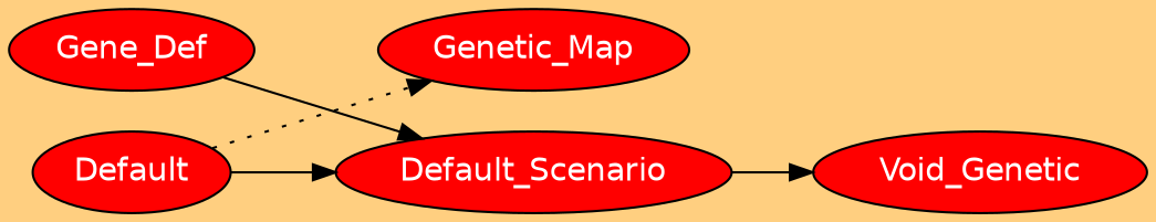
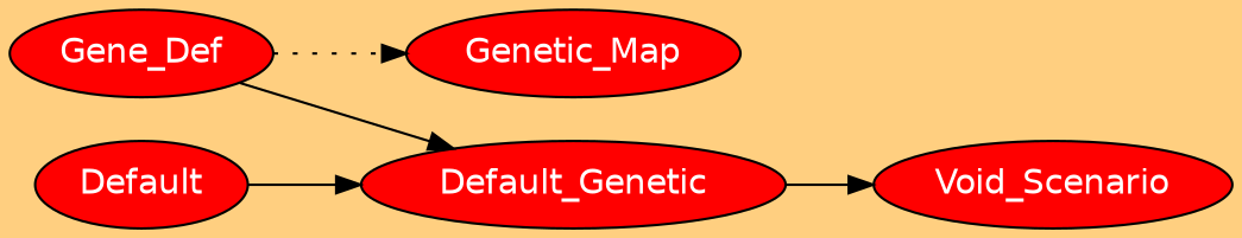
  digraph {
    bgcolor="#FFCF80"
    color=White
    rankdir=LR
    node [fillcolor=Red fontcolor=White fontname=Helvetica style=filled]
    Gene_Def
    n2 [label=Default]
    Genetic_Map
-   Default_Scenario
-   Void_Scenario [label=Void_Genetic]
+   Default_Scenario [label=Default_Genetic]
+   Void_Scenario
    subgraph sub_1 {
      rank=same
      Gene_Def
      n2
    }
-   n2 -> Genetic_Map [style=dotted]
+   Gene_Def -> Genetic_Map [style=dotted]
    Gene_Def -> Default_Scenario
    n2 -> Default_Scenario
    Default_Scenario -> Void_Scenario
  }
